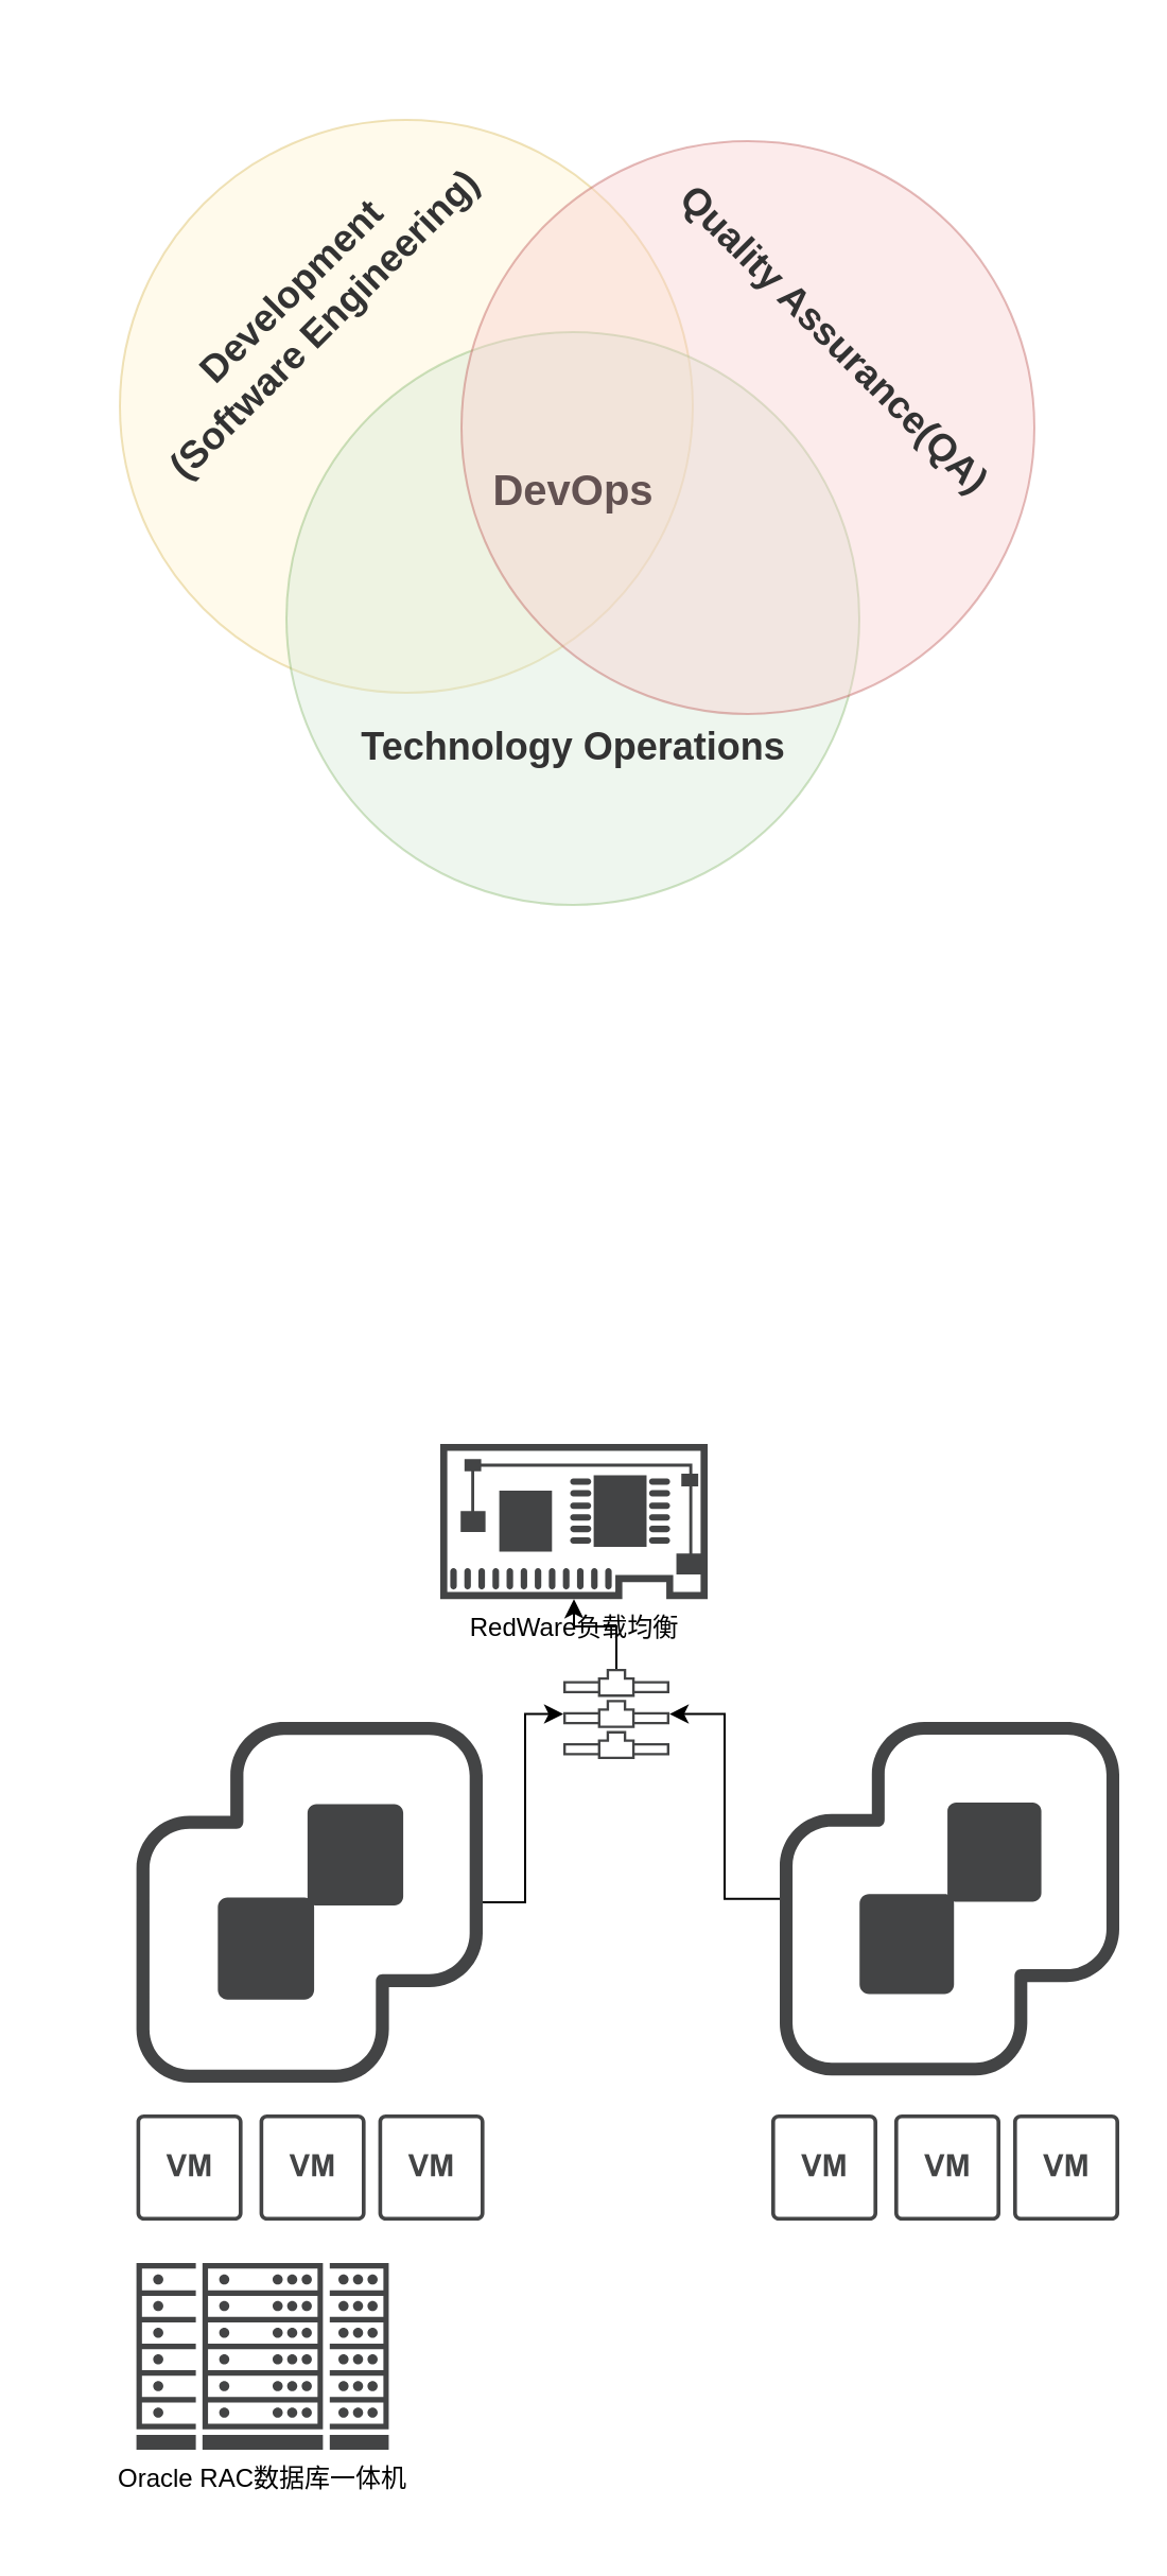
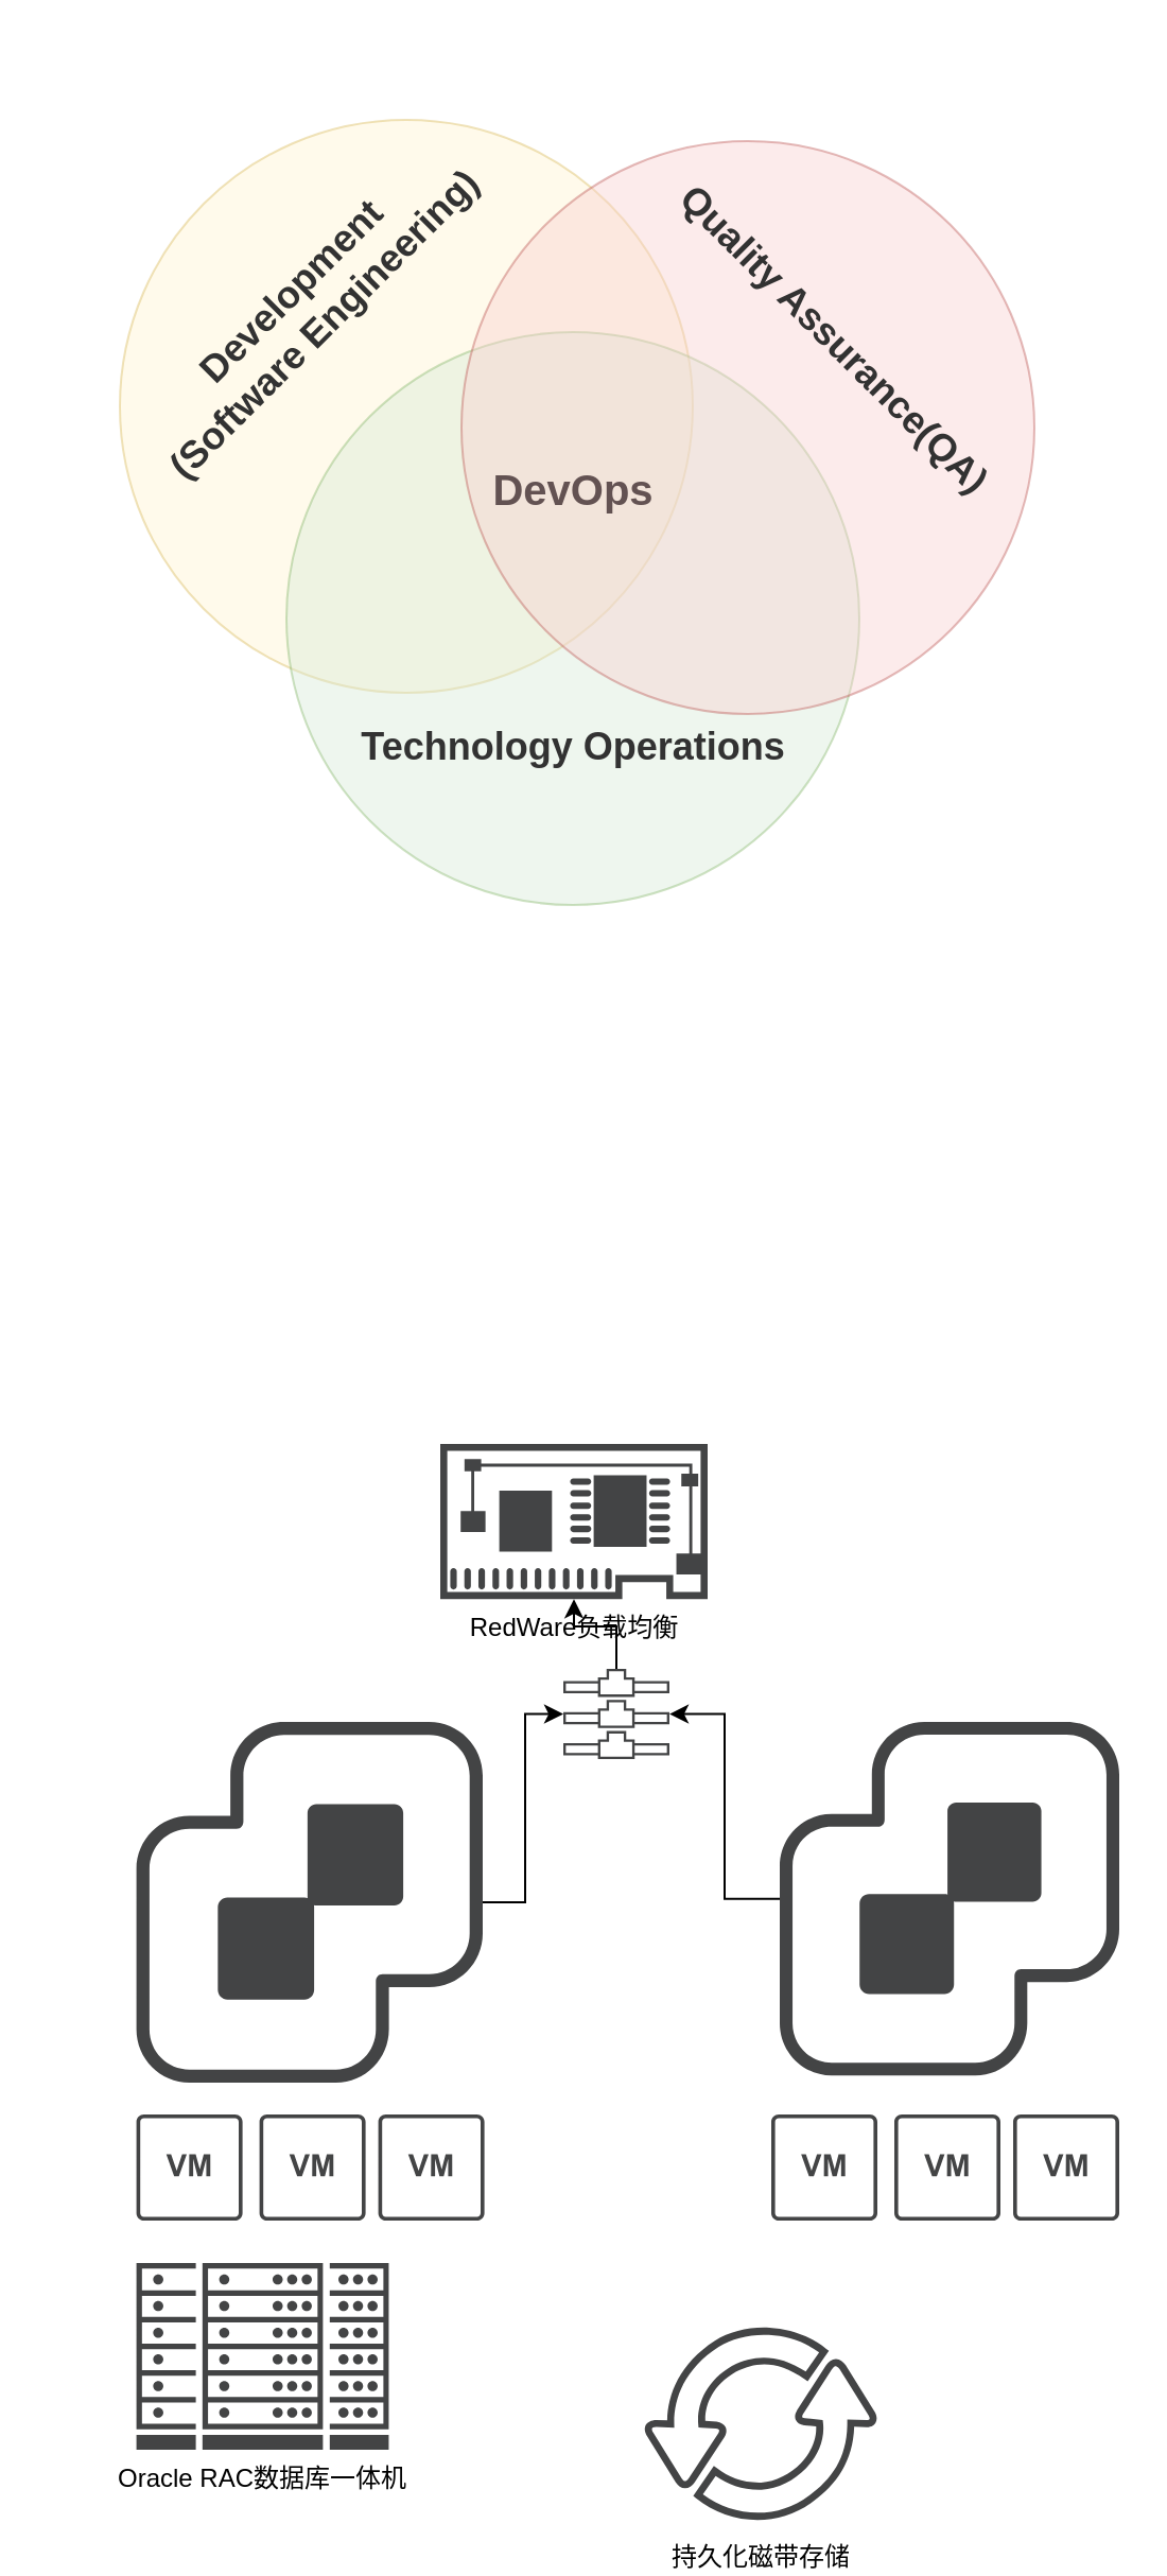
  <mxCell id="0" />
  <mxCell id="1" parent="0" />
  <mxCell id="2" style="edgeStyle=orthogonalEdgeStyle;rounded=0;orthogonalLoop=1;jettySize=auto;html=1;" edge="1" parent="1" source="3" target="16"><mxGeometry relative="1" as="geometry" /></mxCell>
  <mxCell id="3" value="" style="pointerEvents=1;shadow=0;dashed=0;html=1;strokeColor=none;fillColor=#434445;aspect=fixed;labelPosition=center;verticalLabelPosition=bottom;verticalAlign=top;align=center;outlineConnect=0;shape=mxgraph.vvd.vcenter_server;" vertex="1" parent="1"><mxGeometry x="27.8" y="775" width="163.2" height="170" as="geometry" /></mxCell>
  <mxCell id="4" value="" style="pointerEvents=1;shadow=0;dashed=0;html=1;strokeColor=none;fillColor=#434445;aspect=fixed;labelPosition=center;verticalLabelPosition=bottom;verticalAlign=top;align=center;outlineConnect=0;shape=mxgraph.vvd.virtual_machine;" vertex="1" parent="1"><mxGeometry x="27.8" y="960" width="50" height="50" as="geometry" /></mxCell>
  <mxCell id="5" value="" style="pointerEvents=1;shadow=0;dashed=0;html=1;strokeColor=none;fillColor=#434445;aspect=fixed;labelPosition=center;verticalLabelPosition=bottom;verticalAlign=top;align=center;outlineConnect=0;shape=mxgraph.vvd.virtual_machine;" vertex="1" parent="1"><mxGeometry x="85.8" y="960" width="50" height="50" as="geometry" /></mxCell>
  <mxCell id="6" value="" style="pointerEvents=1;shadow=0;dashed=0;html=1;strokeColor=none;fillColor=#434445;aspect=fixed;labelPosition=center;verticalLabelPosition=bottom;verticalAlign=top;align=center;outlineConnect=0;shape=mxgraph.vvd.virtual_machine;" vertex="1" parent="1"><mxGeometry x="141.8" y="960" width="50" height="50" as="geometry" /></mxCell>
  <mxCell id="7" style="edgeStyle=orthogonalEdgeStyle;rounded=0;orthogonalLoop=1;jettySize=auto;html=1;" edge="1" parent="1" source="8" target="16"><mxGeometry relative="1" as="geometry" /></mxCell>
  <mxCell id="8" value="" style="pointerEvents=1;shadow=0;dashed=0;html=1;strokeColor=none;fillColor=#434445;aspect=fixed;labelPosition=center;verticalLabelPosition=bottom;verticalAlign=top;align=center;outlineConnect=0;shape=mxgraph.vvd.vcenter_server;" vertex="1" parent="1"><mxGeometry x="331" y="775" width="160" height="166.66" as="geometry" /></mxCell>
  <mxCell id="9" value="" style="pointerEvents=1;shadow=0;dashed=0;html=1;strokeColor=none;fillColor=#434445;aspect=fixed;labelPosition=center;verticalLabelPosition=bottom;verticalAlign=top;align=center;outlineConnect=0;shape=mxgraph.vvd.virtual_machine;" vertex="1" parent="1"><mxGeometry x="327" y="960" width="50" height="50" as="geometry" /></mxCell>
  <mxCell id="10" value="" style="pointerEvents=1;shadow=0;dashed=0;html=1;strokeColor=none;fillColor=#434445;aspect=fixed;labelPosition=center;verticalLabelPosition=bottom;verticalAlign=top;align=center;outlineConnect=0;shape=mxgraph.vvd.virtual_machine;" vertex="1" parent="1"><mxGeometry x="385" y="960" width="50" height="50" as="geometry" /></mxCell>
  <mxCell id="11" value="" style="pointerEvents=1;shadow=0;dashed=0;html=1;strokeColor=none;fillColor=#434445;aspect=fixed;labelPosition=center;verticalLabelPosition=bottom;verticalAlign=top;align=center;outlineConnect=0;shape=mxgraph.vvd.virtual_machine;" vertex="1" parent="1"><mxGeometry x="441" y="960" width="50" height="50" as="geometry" /></mxCell>
  <mxCell id="12" value="Oracle RAC数据库一体机" style="pointerEvents=1;shadow=0;dashed=0;html=1;strokeColor=none;fillColor=#434445;aspect=fixed;labelPosition=center;verticalLabelPosition=bottom;verticalAlign=top;align=center;outlineConnect=0;shape=mxgraph.vvd.datacenter;" vertex="1" parent="1"><mxGeometry x="27.8" y="1030" width="118.92" height="88" as="geometry" /></mxCell>
+ <mxCell id="13" value="持久化磁带存储" style="pointerEvents=1;shadow=0;dashed=0;html=1;strokeColor=none;fillColor=#434445;aspect=fixed;labelPosition=center;verticalLabelPosition=bottom;verticalAlign=top;align=center;outlineConnect=0;shape=mxgraph.vvd.business_continuity_data_protection;" vertex="1" parent="1"><mxGeometry x="267" y="1060" width="110" height="94.6" as="geometry" /></mxCell>
  <mxCell id="14" value="RedWare负载均衡" style="pointerEvents=1;shadow=0;dashed=0;html=1;strokeColor=none;fillColor=#434445;aspect=fixed;labelPosition=center;verticalLabelPosition=bottom;verticalAlign=top;align=center;outlineConnect=0;shape=mxgraph.vvd.physical_network_adapter;" vertex="1" parent="1"><mxGeometry x="171" y="644" width="126" height="73.08" as="geometry" /></mxCell>
  <mxCell id="15" value="" style="edgeStyle=orthogonalEdgeStyle;rounded=0;orthogonalLoop=1;jettySize=auto;html=1;" edge="1" parent="1" source="16" target="14"><mxGeometry relative="1" as="geometry" /></mxCell>
  <mxCell id="16" value="" style="pointerEvents=1;shadow=0;dashed=0;html=1;strokeColor=none;fillColor=#434445;aspect=fixed;labelPosition=center;verticalLabelPosition=bottom;verticalAlign=top;align=center;outlineConnect=0;shape=mxgraph.vvd.edge_gateway;" vertex="1" parent="1"><mxGeometry x="229" y="750" width="50" height="42.5" as="geometry" /></mxCell>
  <mxCell id="17" value="&lt;span style=&quot;color: rgb(50 , 50 , 50) ; font-size: 18px ; font-weight: 700 ; background-color: rgba(255 , 255 , 255 , 0.01)&quot;&gt;Development&lt;/span&gt;&lt;div style=&quot;resize: none ; outline: 0px ; font-size: 18px ; color: rgb(50 , 50 , 50) ; font-weight: 700&quot;&gt;(Software Engineering)&lt;/div&gt;&lt;div style=&quot;resize: none ; outline: 0px ; font-size: 18px ; color: rgb(50 , 50 , 50) ; font-weight: 700&quot;&gt;&lt;br&gt;&lt;/div&gt;&lt;div style=&quot;resize: none ; outline: 0px ; font-size: 18px ; color: rgb(50 , 50 , 50) ; font-weight: 700&quot;&gt;&lt;br&gt;&lt;/div&gt;&lt;div style=&quot;resize: none ; outline: 0px ; font-size: 18px ; color: rgb(50 , 50 , 50) ; font-weight: 700&quot;&gt;&lt;br&gt;&lt;/div&gt;&lt;div style=&quot;resize: none ; outline: 0px ; font-size: 18px ; color: rgb(50 , 50 , 50) ; font-weight: 700&quot;&gt;&lt;br&gt;&lt;/div&gt;&lt;div style=&quot;resize: none ; outline: 0px ; font-size: 18px ; color: rgb(50 , 50 , 50) ; font-weight: 700&quot;&gt;&lt;br&gt;&lt;/div&gt;&lt;div style=&quot;resize: none ; outline: 0px ; font-size: 18px ; color: rgb(50 , 50 , 50) ; font-weight: 700&quot;&gt;&lt;br&gt;&lt;/div&gt;" style="ellipse;whiteSpace=wrap;html=1;aspect=fixed;opacity=40;rotation=-45;fillColor=#fff2cc;strokeColor=#d6b656;" vertex="1" parent="1"><mxGeometry x="20" y="20" width="270" height="270" as="geometry" /></mxCell>
  <mxCell id="18" value="&lt;b&gt;&lt;font style=&quot;font-size: 20px&quot;&gt;DevOps&lt;br&gt;&lt;br&gt;&lt;br&gt;&lt;br&gt;&lt;br&gt;&lt;/font&gt;&lt;/b&gt;&lt;span style=&quot;color: rgb(50 , 50 , 50) ; font-size: 18px ; font-weight: 700 ; background-color: rgba(255 , 255 , 255 , 0.01)&quot;&gt;Technology Operations&lt;/span&gt;&lt;b&gt;&lt;font style=&quot;font-size: 20px&quot;&gt;&lt;br&gt;&lt;/font&gt;&lt;/b&gt;" style="ellipse;whiteSpace=wrap;html=1;aspect=fixed;opacity=40;fillColor=#d5e8d4;strokeColor=#82b366;" vertex="1" parent="1"><mxGeometry x="98.5" y="120" width="270" height="270" as="geometry" /></mxCell>
  <mxCell id="19" value="&lt;div style=&quot;resize: none ; outline: 0px ; font-size: 18px ; color: rgb(50 , 50 , 50) ; font-weight: 700&quot;&gt;Quality Assurance(QA)&lt;/div&gt;&lt;div&gt;&lt;br&gt;&lt;/div&gt;&lt;div&gt;&lt;br&gt;&lt;/div&gt;&lt;div&gt;&lt;br&gt;&lt;/div&gt;&lt;div&gt;&lt;br&gt;&lt;/div&gt;&lt;div&gt;&lt;br&gt;&lt;/div&gt;&lt;div&gt;&lt;br&gt;&lt;/div&gt;&lt;div&gt;&lt;br&gt;&lt;/div&gt;&lt;div&gt;&lt;br&gt;&lt;/div&gt;" style="ellipse;whiteSpace=wrap;html=1;aspect=fixed;opacity=40;rotation=45;fillColor=#f8cecc;strokeColor=#b85450;" vertex="1" parent="1"><mxGeometry x="181" y="30" width="270" height="270" as="geometry" /></mxCell>
